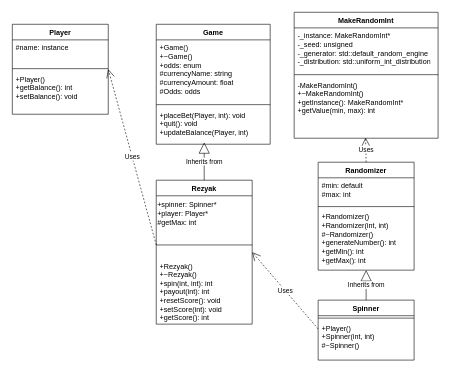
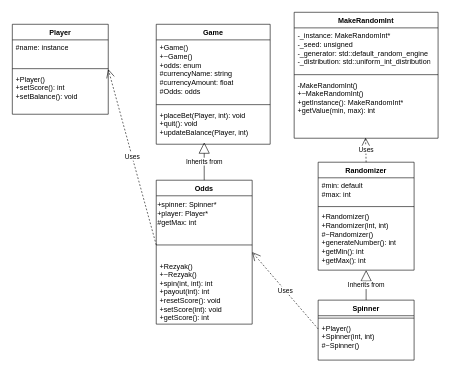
  <mxCell id="0" />
  <mxCell id="1" parent="0" />
  <mxCell id="2" value="Player" style="swimlane;fontStyle=1;align=center;verticalAlign=top;childLayout=stackLayout;horizontal=1;startSize=26;horizontalStack=0;resizeParent=1;resizeParentMax=0;resizeLast=0;collapsible=1;marginBottom=0;whiteSpace=wrap;html=1;" parent="1" vertex="1"><mxGeometry x="20" y="40" width="160" height="150" as="geometry" /></mxCell>
  <mxCell id="3" value="&lt;div&gt;#name: instance&lt;/div&gt;" style="text;strokeColor=none;fillColor=none;align=left;verticalAlign=top;spacingLeft=4;spacingRight=4;overflow=hidden;rotatable=0;points=[[0,0.5],[1,0.5]];portConstraint=eastwest;whiteSpace=wrap;html=1;" parent="2" vertex="1"><mxGeometry y="26" width="160" height="44" as="geometry" /></mxCell>
  <mxCell id="4" value="" style="line;strokeWidth=1;fillColor=none;align=left;verticalAlign=middle;spacingTop=-1;spacingLeft=3;spacingRight=3;rotatable=0;labelPosition=right;points=[];portConstraint=eastwest;strokeColor=inherit;" parent="2" vertex="1"><mxGeometry y="70" width="160" height="8" as="geometry" /></mxCell>
- <mxCell id="5" value="+Player()&lt;br&gt;&lt;div&gt;+getBalance(): int&lt;br&gt;&lt;/div&gt;&lt;div&gt;+setBalance(): void&lt;br&gt;&lt;/div&gt;" style="text;strokeColor=none;fillColor=none;align=left;verticalAlign=top;spacingLeft=4;spacingRight=4;overflow=hidden;rotatable=0;points=[[0,0.5],[1,0.5]];portConstraint=eastwest;whiteSpace=wrap;html=1;" parent="2" vertex="1"><mxGeometry y="78" width="160" height="72" as="geometry" /></mxCell>
+ <mxCell id="5" value="+Player()&lt;br&gt;&lt;div&gt;+setScore(): int&lt;br&gt;&lt;/div&gt;&lt;div&gt;+setBalance(): void&lt;br&gt;&lt;/div&gt;" style="text;strokeColor=none;fillColor=none;align=left;verticalAlign=top;spacingLeft=4;spacingRight=4;overflow=hidden;rotatable=0;points=[[0,0.5],[1,0.5]];portConstraint=eastwest;whiteSpace=wrap;html=1;" parent="2" vertex="1"><mxGeometry y="78" width="160" height="72" as="geometry" /></mxCell>
  <mxCell id="6" value="Game" style="swimlane;fontStyle=1;align=center;verticalAlign=top;childLayout=stackLayout;horizontal=1;startSize=26;horizontalStack=0;resizeParent=1;resizeParentMax=0;resizeLast=0;collapsible=1;marginBottom=0;whiteSpace=wrap;html=1;" parent="1" vertex="1"><mxGeometry x="260" y="40" width="190" height="200" as="geometry" /></mxCell>
  <mxCell id="7" value="&lt;div&gt;+Game()&lt;/div&gt;&lt;div&gt;+~Game()&lt;br&gt;&lt;/div&gt;&lt;div&gt;+odds: enum&lt;br&gt;&lt;/div&gt;&lt;div&gt;#currencyName: string&lt;br&gt;&lt;/div&gt;&lt;div&gt;#currencyAmount: float&lt;br&gt;&lt;/div&gt;&lt;div&gt;#Odds: odds&lt;br&gt;&lt;/div&gt;" style="text;strokeColor=none;fillColor=none;align=left;verticalAlign=top;spacingLeft=4;spacingRight=4;overflow=hidden;rotatable=0;points=[[0,0.5],[1,0.5]];portConstraint=eastwest;whiteSpace=wrap;html=1;" parent="6" vertex="1"><mxGeometry y="26" width="190" height="104" as="geometry" /></mxCell>
  <mxCell id="8" value="" style="line;strokeWidth=1;fillColor=none;align=left;verticalAlign=middle;spacingTop=-1;spacingLeft=3;spacingRight=3;rotatable=0;labelPosition=right;points=[];portConstraint=eastwest;strokeColor=inherit;" parent="6" vertex="1"><mxGeometry y="130" width="190" height="8" as="geometry" /></mxCell>
  <mxCell id="9" value="&lt;div&gt;+placeBet(Player, int): void&lt;/div&gt;&lt;div&gt;+quit(): void&lt;/div&gt;&lt;div&gt;+updateBalance(Player, int)&lt;br&gt;&lt;/div&gt;&lt;div&gt;&lt;br&gt;&lt;/div&gt;" style="text;strokeColor=none;fillColor=none;align=left;verticalAlign=top;spacingLeft=4;spacingRight=4;overflow=hidden;rotatable=0;points=[[0,0.5],[1,0.5]];portConstraint=eastwest;whiteSpace=wrap;html=1;" parent="6" vertex="1"><mxGeometry y="138" width="190" height="62" as="geometry" /></mxCell>
  <mxCell id="10" value="Randomizer" style="swimlane;fontStyle=1;align=center;verticalAlign=top;childLayout=stackLayout;horizontal=1;startSize=26;horizontalStack=0;resizeParent=1;resizeParentMax=0;resizeLast=0;collapsible=1;marginBottom=0;whiteSpace=wrap;html=1;" parent="1" vertex="1"><mxGeometry x="530" y="270" width="160" height="180" as="geometry" /></mxCell>
  <mxCell id="11" value="&lt;div&gt;#min: default&lt;/div&gt;&lt;div&gt;#max: int&lt;br&gt;&lt;/div&gt;" style="text;strokeColor=none;fillColor=none;align=left;verticalAlign=top;spacingLeft=4;spacingRight=4;overflow=hidden;rotatable=0;points=[[0,0.5],[1,0.5]];portConstraint=eastwest;whiteSpace=wrap;html=1;" parent="10" vertex="1"><mxGeometry y="26" width="160" height="44" as="geometry" /></mxCell>
  <mxCell id="12" value="" style="line;strokeWidth=1;fillColor=none;align=left;verticalAlign=middle;spacingTop=-1;spacingLeft=3;spacingRight=3;rotatable=0;labelPosition=right;points=[];portConstraint=eastwest;strokeColor=inherit;" parent="10" vertex="1"><mxGeometry y="70" width="160" height="8" as="geometry" /></mxCell>
  <mxCell id="13" value="&lt;div&gt;+Randomizer()&lt;/div&gt;&lt;div&gt;+Randomizer(int, int)&lt;/div&gt;&lt;div&gt;#~Randomizer()&lt;br&gt;&lt;/div&gt;&lt;div&gt;+generateNumber(): int&lt;/div&gt;&lt;div&gt;+getMin(): int&lt;/div&gt;&lt;div&gt;+getMax(): int&lt;br&gt;&lt;/div&gt;" style="text;strokeColor=none;fillColor=none;align=left;verticalAlign=top;spacingLeft=4;spacingRight=4;overflow=hidden;rotatable=0;points=[[0,0.5],[1,0.5]];portConstraint=eastwest;whiteSpace=wrap;html=1;" parent="10" vertex="1"><mxGeometry y="78" width="160" height="102" as="geometry" /></mxCell>
- <mxCell id="14" value="Rezyak" style="swimlane;fontStyle=1;align=center;verticalAlign=top;childLayout=stackLayout;horizontal=1;startSize=26;horizontalStack=0;resizeParent=1;resizeParentMax=0;resizeLast=0;collapsible=1;marginBottom=0;whiteSpace=wrap;html=1;" parent="1" vertex="1"><mxGeometry x="260" y="300" width="160" height="240" as="geometry" /></mxCell>
+ <mxCell id="14" value="Odds" style="swimlane;fontStyle=1;align=center;verticalAlign=top;childLayout=stackLayout;horizontal=1;startSize=26;horizontalStack=0;resizeParent=1;resizeParentMax=0;resizeLast=0;collapsible=1;marginBottom=0;whiteSpace=wrap;html=1;" parent="1" vertex="1"><mxGeometry x="260" y="300" width="160" height="240" as="geometry" /></mxCell>
  <mxCell id="15" value="&lt;div align=&quot;left&quot;&gt;+spinner: Spinner*&lt;/div&gt;&lt;div align=&quot;left&quot;&gt;+player: Player*&lt;br&gt;&lt;/div&gt;&lt;div align=&quot;left&quot;&gt;#getMax: int&lt;/div&gt;" style="text;html=1;align=left;verticalAlign=middle;resizable=0;points=[];autosize=1;strokeColor=none;fillColor=none;" parent="14" vertex="1"><mxGeometry y="26" width="160" height="60" as="geometry" /></mxCell>
  <mxCell id="16" value="" style="line;strokeWidth=1;fillColor=none;align=left;verticalAlign=middle;spacingTop=-1;spacingLeft=3;spacingRight=3;rotatable=0;labelPosition=right;points=[];portConstraint=eastwest;strokeColor=inherit;" parent="14" vertex="1"><mxGeometry y="86" width="160" height="44" as="geometry" /></mxCell>
  <mxCell id="17" value="&lt;div&gt;+Rezyak()&lt;/div&gt;&lt;div&gt;+~Rezyak()&lt;br&gt;&lt;/div&gt;&lt;div&gt;+spin(int, int): int&lt;br&gt;&lt;/div&gt;&lt;div&gt;+payout(int): int&lt;br&gt;&lt;/div&gt;&lt;div&gt;+resetScore(): void&lt;/div&gt;&lt;div&gt;+setScore(int): void&lt;/div&gt;&lt;div&gt;+getScore(): int&lt;br&gt;&lt;/div&gt;" style="text;strokeColor=none;fillColor=none;align=left;verticalAlign=top;spacingLeft=4;spacingRight=4;overflow=hidden;rotatable=0;points=[[0,0.5],[1,0.5]];portConstraint=eastwest;whiteSpace=wrap;html=1;" parent="14" vertex="1"><mxGeometry y="130" width="160" height="110" as="geometry" /></mxCell>
  <mxCell id="18" value="Inherits from" style="endArrow=block;endSize=16;endFill=0;html=1;rounded=0;entryX=0.5;entryY=1;entryDx=0;entryDy=0;exitX=0.5;exitY=0;exitDx=0;exitDy=0;" parent="1" target="10" edge="1"><mxGeometry width="160" relative="1" as="geometry"><mxPoint x="610" y="500" as="sourcePoint" /><mxPoint x="609.5" y="501.5" as="targetPoint" /></mxGeometry></mxCell>
  <mxCell id="19" value="Inherits from" style="endArrow=block;endSize=16;endFill=0;html=1;rounded=0;exitX=0.5;exitY=0;exitDx=0;exitDy=0;entryX=0.421;entryY=0.952;entryDx=0;entryDy=0;entryPerimeter=0;" parent="1" source="14" target="9" edge="1"><mxGeometry width="160" relative="1" as="geometry"><mxPoint x="340" y="260" as="sourcePoint" /><mxPoint x="340" y="250" as="targetPoint" /></mxGeometry></mxCell>
  <mxCell id="20" value="Uses" style="endArrow=open;endSize=12;dashed=1;html=1;rounded=0;entryX=1;entryY=0.5;entryDx=0;entryDy=0;exitX=0;exitY=0.5;exitDx=0;exitDy=0;" parent="1" target="14" edge="1"><mxGeometry width="160" relative="1" as="geometry"><mxPoint x="530" y="548" as="sourcePoint" /><mxPoint x="420" y="309.998" as="targetPoint" /></mxGeometry></mxCell>
  <mxCell id="21" value="MakeRandomInt" style="swimlane;fontStyle=1;align=center;verticalAlign=top;childLayout=stackLayout;horizontal=1;startSize=26;horizontalStack=0;resizeParent=1;resizeParentMax=0;resizeLast=0;collapsible=1;marginBottom=0;whiteSpace=wrap;html=1;" parent="1" vertex="1"><mxGeometry x="490" y="20" width="240" height="210" as="geometry" /></mxCell>
  <mxCell id="22" value="&lt;div&gt;-_instance: MakeRandomInt*&lt;/div&gt;&lt;div&gt;-_seed: unsigned&lt;/div&gt;&lt;div&gt;-_generator: std::default_random_engine&lt;/div&gt;&lt;div&gt;-_distribution: std::uniform_int_distribution&lt;br&gt;&lt;/div&gt;" style="text;strokeColor=none;fillColor=none;align=left;verticalAlign=top;spacingLeft=4;spacingRight=4;overflow=hidden;rotatable=0;points=[[0,0.5],[1,0.5]];portConstraint=eastwest;whiteSpace=wrap;html=1;" parent="21" vertex="1"><mxGeometry y="26" width="240" height="74" as="geometry" /></mxCell>
  <mxCell id="23" value="" style="line;strokeWidth=1;fillColor=none;align=left;verticalAlign=middle;spacingTop=-1;spacingLeft=3;spacingRight=3;rotatable=0;labelPosition=right;points=[];portConstraint=eastwest;strokeColor=inherit;" parent="21" vertex="1"><mxGeometry y="100" width="240" height="8" as="geometry" /></mxCell>
  <mxCell id="24" value="&lt;div&gt;-MakeRandomInt()&lt;br&gt;&lt;/div&gt;&lt;div&gt;+~MakeRandomInt()&lt;/div&gt;&lt;div&gt;+getInstance(): MakeRandomInt*&lt;br&gt;&lt;/div&gt;&lt;div&gt;+getValue(min, max): int&lt;/div&gt;&lt;div&gt;&lt;br&gt;&lt;/div&gt;&lt;div&gt;&lt;br&gt;&lt;/div&gt;" style="text;strokeColor=none;fillColor=none;align=left;verticalAlign=top;spacingLeft=4;spacingRight=4;overflow=hidden;rotatable=0;points=[[0,0.5],[1,0.5]];portConstraint=eastwest;whiteSpace=wrap;html=1;" parent="21" vertex="1"><mxGeometry y="108" width="240" height="102" as="geometry" /></mxCell>
  <mxCell id="25" value="Spinner" style="swimlane;fontStyle=1;align=center;verticalAlign=top;childLayout=stackLayout;horizontal=1;startSize=26;horizontalStack=0;resizeParent=1;resizeParentMax=0;resizeLast=0;collapsible=1;marginBottom=0;whiteSpace=wrap;html=1;" parent="1" vertex="1"><mxGeometry x="530" y="500" width="160" height="100" as="geometry" /></mxCell>
  <mxCell id="26" value="" style="line;strokeWidth=1;fillColor=none;align=left;verticalAlign=middle;spacingTop=-1;spacingLeft=3;spacingRight=3;rotatable=0;labelPosition=right;points=[];portConstraint=eastwest;strokeColor=inherit;" parent="25" vertex="1"><mxGeometry y="26" width="160" height="8" as="geometry" /></mxCell>
  <mxCell id="27" value="&lt;div&gt;+Player()&lt;/div&gt;&lt;div&gt;+Spinner(int, int)&lt;/div&gt;&lt;div&gt;#~Spinner()&lt;br&gt;&lt;/div&gt;" style="text;strokeColor=none;fillColor=none;align=left;verticalAlign=top;spacingLeft=4;spacingRight=4;overflow=hidden;rotatable=0;points=[[0,0.5],[1,0.5]];portConstraint=eastwest;whiteSpace=wrap;html=1;" parent="25" vertex="1"><mxGeometry y="34" width="160" height="66" as="geometry" /></mxCell>
  <mxCell id="28" value="Uses" style="endArrow=open;endSize=12;dashed=1;html=1;rounded=0;entryX=0.496;entryY=0.99;entryDx=0;entryDy=0;exitX=0.5;exitY=0;exitDx=0;exitDy=0;entryPerimeter=0;" parent="1" source="10" target="24" edge="1"><mxGeometry width="160" relative="1" as="geometry"><mxPoint x="820" y="418" as="sourcePoint" /><mxPoint x="710" y="280" as="targetPoint" /></mxGeometry></mxCell>
  <mxCell id="29" value="Uses" style="endArrow=open;endSize=12;dashed=1;html=1;rounded=0;entryX=1;entryY=0.5;entryDx=0;entryDy=0;exitX=0;exitY=0.5;exitDx=0;exitDy=0;" parent="1" target="2" edge="1"><mxGeometry width="160" relative="1" as="geometry"><mxPoint x="260" y="408" as="sourcePoint" /><mxPoint x="150" y="270" as="targetPoint" /></mxGeometry></mxCell>
